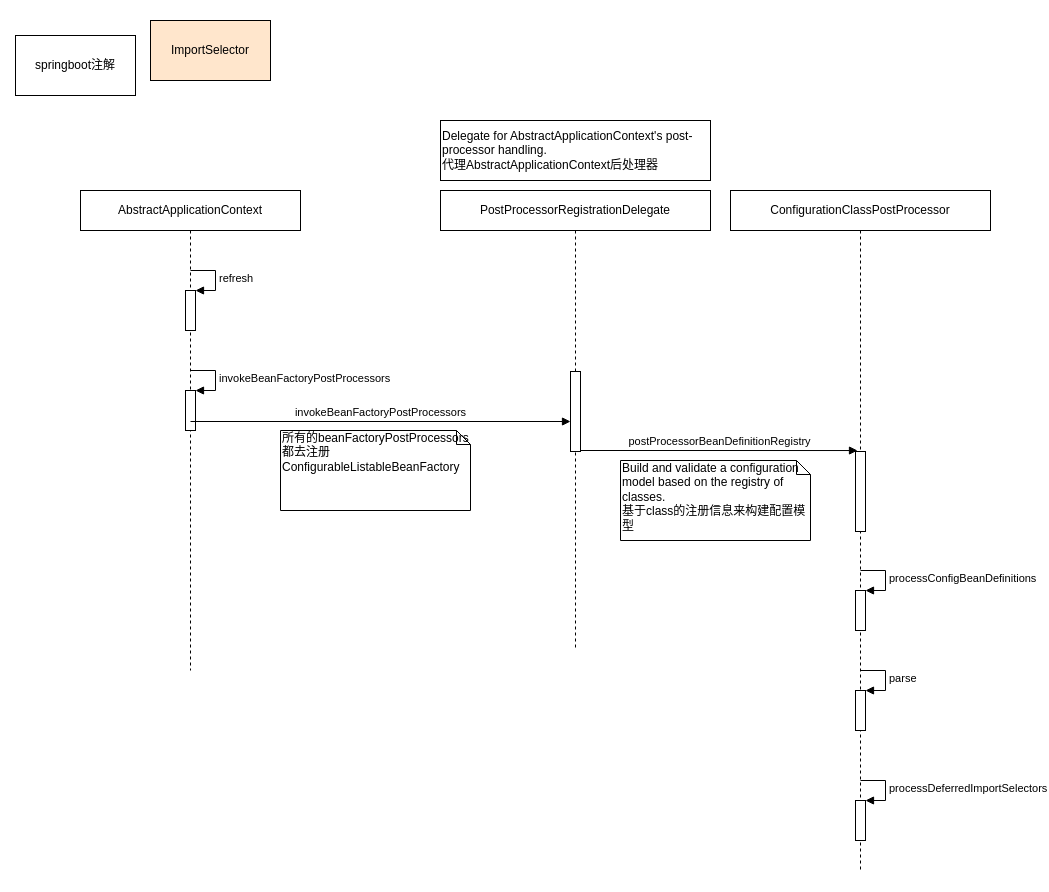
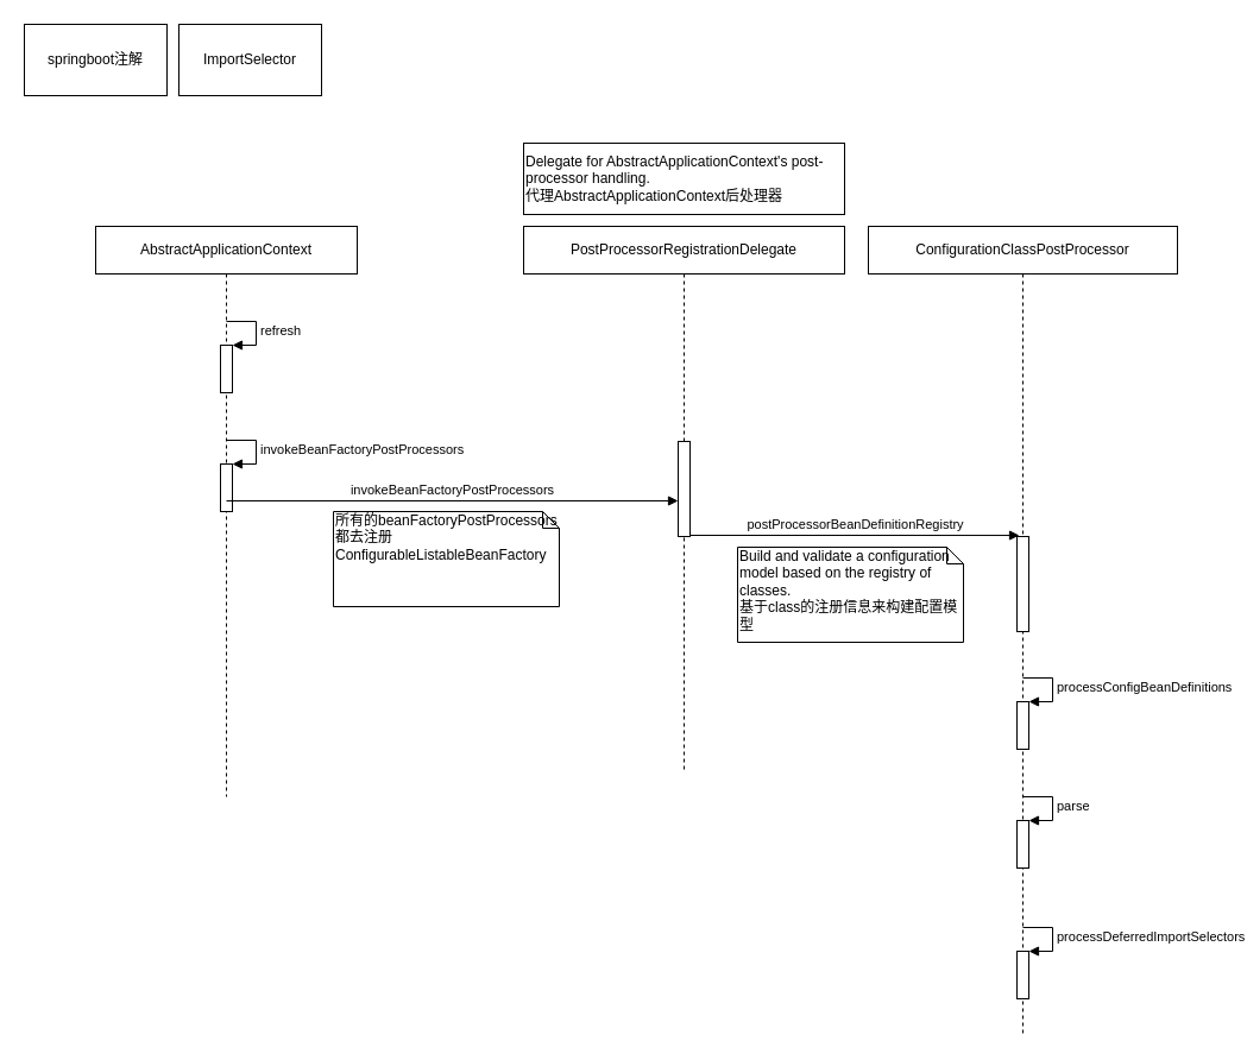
  <mxCell id="0" />
  <mxCell id="1" parent="0" />
- <mxCell id="2" value="springboot注解" style="rounded=0;whiteSpace=wrap;html=1;" vertex="1" parent="1"><mxGeometry x="15" y="35" width="120" height="60" as="geometry" /></mxCell>
+ <mxCell id="2" value="springboot注解" style="rounded=0;whiteSpace=wrap;html=1;" vertex="1" parent="1"><mxGeometry x="20" y="20" width="120" height="60" as="geometry" /></mxCell>
  <mxCell id="3" value="AbstractApplicationContext" style="shape=umlLifeline;perimeter=lifelinePerimeter;whiteSpace=wrap;html=1;container=1;collapsible=0;recursiveResize=0;outlineConnect=0;" vertex="1" parent="1"><mxGeometry x="80" y="190" width="220" height="480" as="geometry" /></mxCell>
  <mxCell id="4" value="" style="html=1;points=[];perimeter=orthogonalPerimeter;" vertex="1" parent="3"><mxGeometry x="105" y="100" width="10" height="40" as="geometry" /></mxCell>
  <mxCell id="5" value="refresh" style="edgeStyle=orthogonalEdgeStyle;html=1;align=left;spacingLeft=2;endArrow=block;rounded=0;entryX=1;entryY=0;" edge="1" parent="3" target="4"><mxGeometry relative="1" as="geometry"><mxPoint x="110" y="80" as="sourcePoint" /><Array as="points"><mxPoint x="135" y="80" /></Array></mxGeometry></mxCell>
  <mxCell id="6" value="" style="html=1;points=[];perimeter=orthogonalPerimeter;" vertex="1" parent="3"><mxGeometry x="105" y="200" width="10" height="40" as="geometry" /></mxCell>
  <mxCell id="7" value="invokeBeanFactoryPostProcessors" style="edgeStyle=orthogonalEdgeStyle;html=1;align=left;spacingLeft=2;endArrow=block;rounded=0;entryX=1;entryY=0;" edge="1" parent="3" target="6"><mxGeometry relative="1" as="geometry"><mxPoint x="110" y="180" as="sourcePoint" /><Array as="points"><mxPoint x="135" y="180" /></Array></mxGeometry></mxCell>
  <mxCell id="8" value="invokeBeanFactoryPostProcessors" style="html=1;verticalAlign=bottom;endArrow=block;" edge="1" parent="3" target="11"><mxGeometry width="80" relative="1" as="geometry"><mxPoint x="110" y="231" as="sourcePoint" /><mxPoint x="190" y="231" as="targetPoint" /></mxGeometry></mxCell>
- <mxCell id="9" value="ImportSelector" style="rounded=0;whiteSpace=wrap;html=1;fillColor=#ffe6cc;" vertex="1" parent="1"><mxGeometry x="150" y="20" width="120" height="60" as="geometry" /></mxCell>
+ <mxCell id="9" value="ImportSelector" style="rounded=0;whiteSpace=wrap;html=1;" vertex="1" parent="1"><mxGeometry x="150" y="20" width="120" height="60" as="geometry" /></mxCell>
  <mxCell id="10" value="PostProcessorRegistrationDelegate" style="shape=umlLifeline;perimeter=lifelinePerimeter;whiteSpace=wrap;html=1;container=1;collapsible=0;recursiveResize=0;outlineConnect=0;" vertex="1" parent="1"><mxGeometry x="440" y="190" width="270" height="460" as="geometry" /></mxCell>
  <mxCell id="11" value="" style="html=1;points=[];perimeter=orthogonalPerimeter;" vertex="1" parent="10"><mxGeometry x="130" y="181" width="10" height="80" as="geometry" /></mxCell>
  <mxCell id="12" value="postProcessorBeanDefinitionRegistry" style="html=1;verticalAlign=bottom;endArrow=block;entryX=0.2;entryY=-0.012;entryDx=0;entryDy=0;entryPerimeter=0;" edge="1" parent="10" target="15"><mxGeometry width="80" relative="1" as="geometry"><mxPoint x="140" y="260" as="sourcePoint" /><mxPoint x="190" y="260" as="targetPoint" /></mxGeometry></mxCell>
  <mxCell id="13" value="所有的beanFactoryPostProcessors都去注册ConfigurableListableBeanFactory" style="shape=note;whiteSpace=wrap;html=1;size=14;verticalAlign=top;align=left;spacingTop=-6;" vertex="1" parent="1"><mxGeometry x="280" y="430" width="190" height="80" as="geometry" /></mxCell>
  <mxCell id="14" value="ConfigurationClassPostProcessor" style="shape=umlLifeline;perimeter=lifelinePerimeter;whiteSpace=wrap;html=1;container=1;collapsible=0;recursiveResize=0;outlineConnect=0;" vertex="1" parent="1"><mxGeometry x="730" y="190" width="260" height="680" as="geometry" /></mxCell>
  <mxCell id="15" value="" style="html=1;points=[];perimeter=orthogonalPerimeter;" vertex="1" parent="14"><mxGeometry x="125" y="261" width="10" height="80" as="geometry" /></mxCell>
  <mxCell id="16" value="" style="html=1;points=[];perimeter=orthogonalPerimeter;" vertex="1" parent="14"><mxGeometry x="125" y="400" width="10" height="40" as="geometry" /></mxCell>
  <mxCell id="17" value="processConfigBeanDefinitions" style="edgeStyle=orthogonalEdgeStyle;html=1;align=left;spacingLeft=2;endArrow=block;rounded=0;entryX=1;entryY=0;" edge="1" target="16" parent="14"><mxGeometry relative="1" as="geometry"><mxPoint x="130" y="380" as="sourcePoint" /><Array as="points"><mxPoint x="155" y="380" /></Array></mxGeometry></mxCell>
  <mxCell id="18" value="" style="html=1;points=[];perimeter=orthogonalPerimeter;" vertex="1" parent="14"><mxGeometry x="125" y="500" width="10" height="40" as="geometry" /></mxCell>
  <mxCell id="19" value="parse" style="edgeStyle=orthogonalEdgeStyle;html=1;align=left;spacingLeft=2;endArrow=block;rounded=0;entryX=1;entryY=0;" edge="1" target="18" parent="14"><mxGeometry relative="1" as="geometry"><mxPoint x="130" y="480" as="sourcePoint" /><Array as="points"><mxPoint x="155" y="480" /></Array></mxGeometry></mxCell>
  <mxCell id="20" value="" style="html=1;points=[];perimeter=orthogonalPerimeter;" vertex="1" parent="14"><mxGeometry x="125" y="610" width="10" height="40" as="geometry" /></mxCell>
  <mxCell id="21" value="processDeferredImportSelectors" style="edgeStyle=orthogonalEdgeStyle;html=1;align=left;spacingLeft=2;endArrow=block;rounded=0;entryX=1;entryY=0;" edge="1" target="20" parent="14"><mxGeometry relative="1" as="geometry"><mxPoint x="130" y="590" as="sourcePoint" /><Array as="points"><mxPoint x="155" y="590" /></Array></mxGeometry></mxCell>
  <mxCell id="22" value="Build and validate a configuration model based on the registry of classes.&lt;br&gt;基于class的注册信息来构建配置模型" style="shape=note;whiteSpace=wrap;html=1;size=14;verticalAlign=top;align=left;spacingTop=-6;" vertex="1" parent="1"><mxGeometry x="620" y="460" width="190" height="80" as="geometry" /></mxCell>
  <mxCell id="23" value="Delegate for AbstractApplicationContext's post-processor handling.&lt;br&gt;代理AbstractApplicationContext后处理器" style="rounded=0;whiteSpace=wrap;html=1;align=left;" vertex="1" parent="1"><mxGeometry x="440" y="120" width="270" height="60" as="geometry" /></mxCell>
